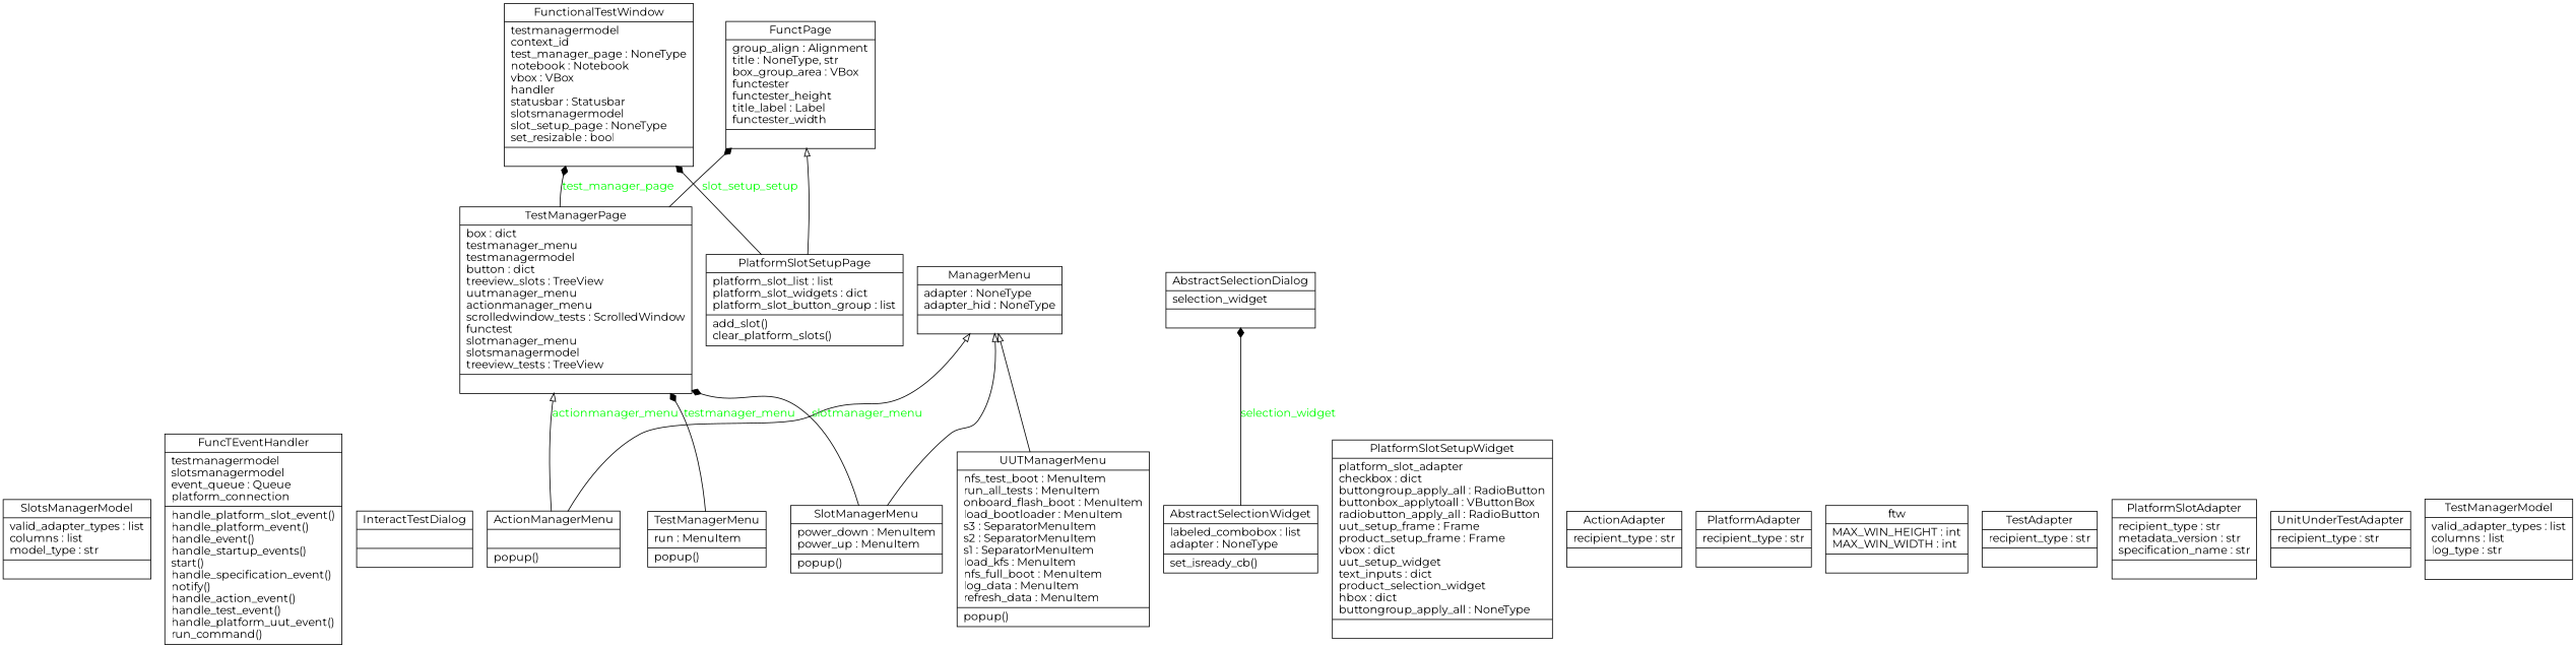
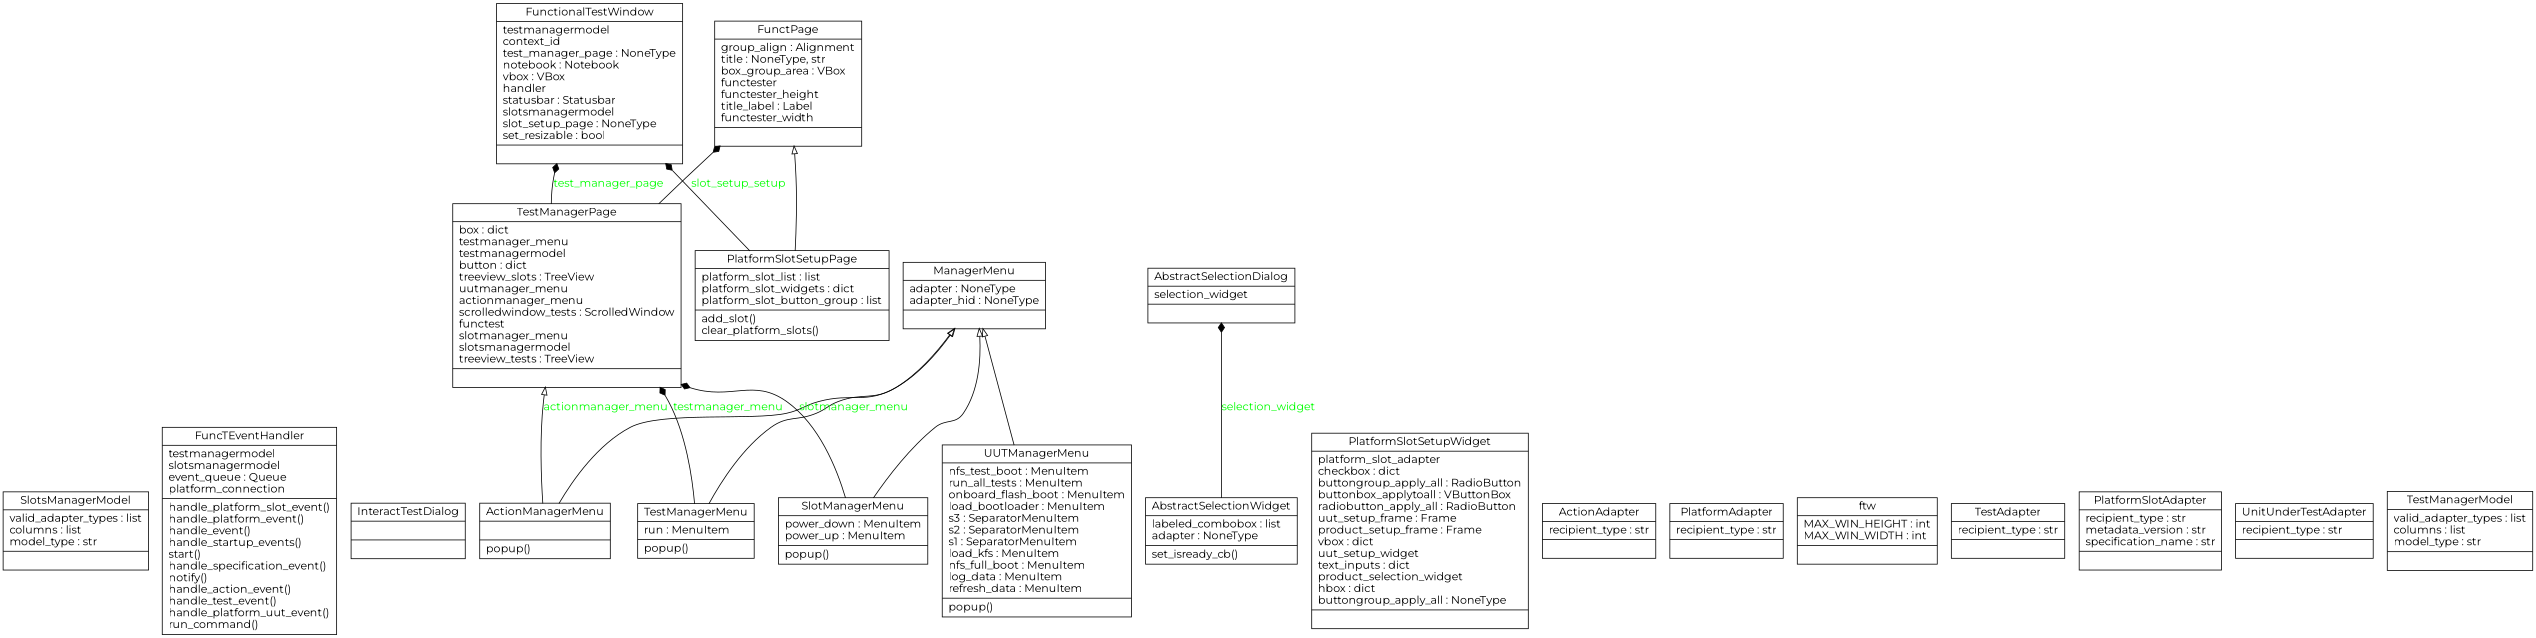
  digraph {
    fontname=Montserrat
    rankdir=BT
    node [fontname=Montserrat shape=record]
    edge [arrowhead=diamond arrowtail=none fontname=Montserrat]
    n1 [label="{SlotsManagerModel|valid_adapter_types : list\lcolumns : list\lmodel_type : str\l|}"]
    n2 [label="{FuncTEventHandler|testmanagermodel\lslotsmanagermodel\levent_queue : Queue\lplatform_connection\l|handle_platform_slot_event()\lhandle_platform_event()\lhandle_event()\lhandle_startup_events()\lstart()\lhandle_specification_event()\lnotify()\lhandle_action_event()\lhandle_test_event()\lhandle_platform_uut_event()\lrun_command()\l}"]
    n3 [label="{InteractTestDialog|\l|}"]
    n4 [label="{PlatformSlotSetupPage|platform_slot_list : list\lplatform_slot_widgets : dict\lplatform_slot_button_group : list\l|add_slot()\lclear_platform_slots()\l}"]
    n5 [label="{FunctionalTestWindow|testmanagermodel\lcontext_id\ltest_manager_page : NoneType\lnotebook : Notebook\lvbox : VBox\lhandler\lstatusbar : Statusbar\lslotsmanagermodel\lslot_setup_page : NoneType\lset_resizable : bool\l|}"]
    n6 [label="{FunctPage|group_align : Alignment\ltitle : NoneType, str\lbox_group_area : VBox\lfunctester\lfunctester_height\ltitle_label : Label\lfunctester_width\l|}"]
    n7 [label="{AbstractSelectionWidget|labeled_combobox : list\ladapter : NoneType\l|set_isready_cb()\l}"]
    n8 [label="{AbstractSelectionDialog|selection_widget\l|}"]
    n9 [label="{PlatformSlotSetupWidget|platform_slot_adapter\lcheckbox : dict\lbuttongroup_apply_all : RadioButton\lbuttonbox_applytoall : VButtonBox\lradiobutton_apply_all : RadioButton\luut_setup_frame : Frame\lproduct_setup_frame : Frame\lvbox : dict\luut_setup_widget\ltext_inputs : dict\lproduct_selection_widget\lhbox : dict\lbuttongroup_apply_all : NoneType\l|}"]
    n10 [label="{ActionAdapter|recipient_type : str\l|}"]
    n11 [label="{PlatformAdapter|recipient_type : str\l|}"]
    n12 [label="{ActionManagerMenu|\l|popup()\l}"]
    n13 [label="{ManagerMenu|adapter : NoneType\ladapter_hid : NoneType\l|}"]
    n14 [label="{TestManagerPage|box : dict\ltestmanager_menu\ltestmanagermodel\lbutton : dict\ltreeview_slots : TreeView\luutmanager_menu\lactionmanager_menu\lscrolledwindow_tests : ScrolledWindow\lfunctest\lslotmanager_menu\lslotsmanagermodel\ltreeview_tests : TreeView\l|}"]
    n15 [label="{UUTManagerMenu|nfs_test_boot : MenuItem\lrun_all_tests : MenuItem\lonboard_flash_boot : MenuItem\lload_bootloader : MenuItem\ls3 : SeparatorMenuItem\ls2 : SeparatorMenuItem\ls1 : SeparatorMenuItem\lload_kfs : MenuItem\lnfs_full_boot : MenuItem\llog_data : MenuItem\lrefresh_data : MenuItem\l|popup()\l}"]
    n16 [label="{TestManagerMenu|run : MenuItem\l|popup()\l}"]
    n17 [label="{ftw|MAX_WIN_HEIGHT : int\lMAX_WIN_WIDTH : int\l|}"]
    n18 [label="{TestAdapter|recipient_type : str\l|}"]
    n19 [label="{SlotManagerMenu|power_down : MenuItem\lpower_up : MenuItem\l|popup()\l}"]
    n20 [label="{PlatformSlotAdapter|recipient_type : str\lmetadata_version : str\lspecification_name : str\l|}"]
    n21 [label="{UnitUnderTestAdapter|recipient_type : str\l|}"]
-   n22 [label="{TestManagerModel|valid_adapter_types : list\lcolumns : list\llog_type : str\l|}"]
+   n22 [label="{TestManagerModel|valid_adapter_types : list\lcolumns : list\lmodel_type : str\l|}"]
    n4 -> n5 [fontcolor=green label=slot_setup_setup style=solid]
    n4 -> n6 [arrowhead=empty]
    n7 -> n8 [fontcolor=green label=selection_widget style=solid]
    n12 -> n13 [arrowhead=empty]
    n12 -> n14 [arrowhead=empty fontcolor=green label=actionmanager_menu style=solid]
    n14 -> n5 [fontcolor=green label=test_manager_page style=solid]
    n14 -> n6
    n15 -> n13 [arrowhead=empty]
+   n16 -> n13 [arrowhead=empty]
    n16 -> n14 [fontcolor=green label=testmanager_menu style=solid]
    n19 -> n13 [arrowhead=empty]
    n19 -> n14 [fontcolor=green label=slotmanager_menu style=solid]
  }
